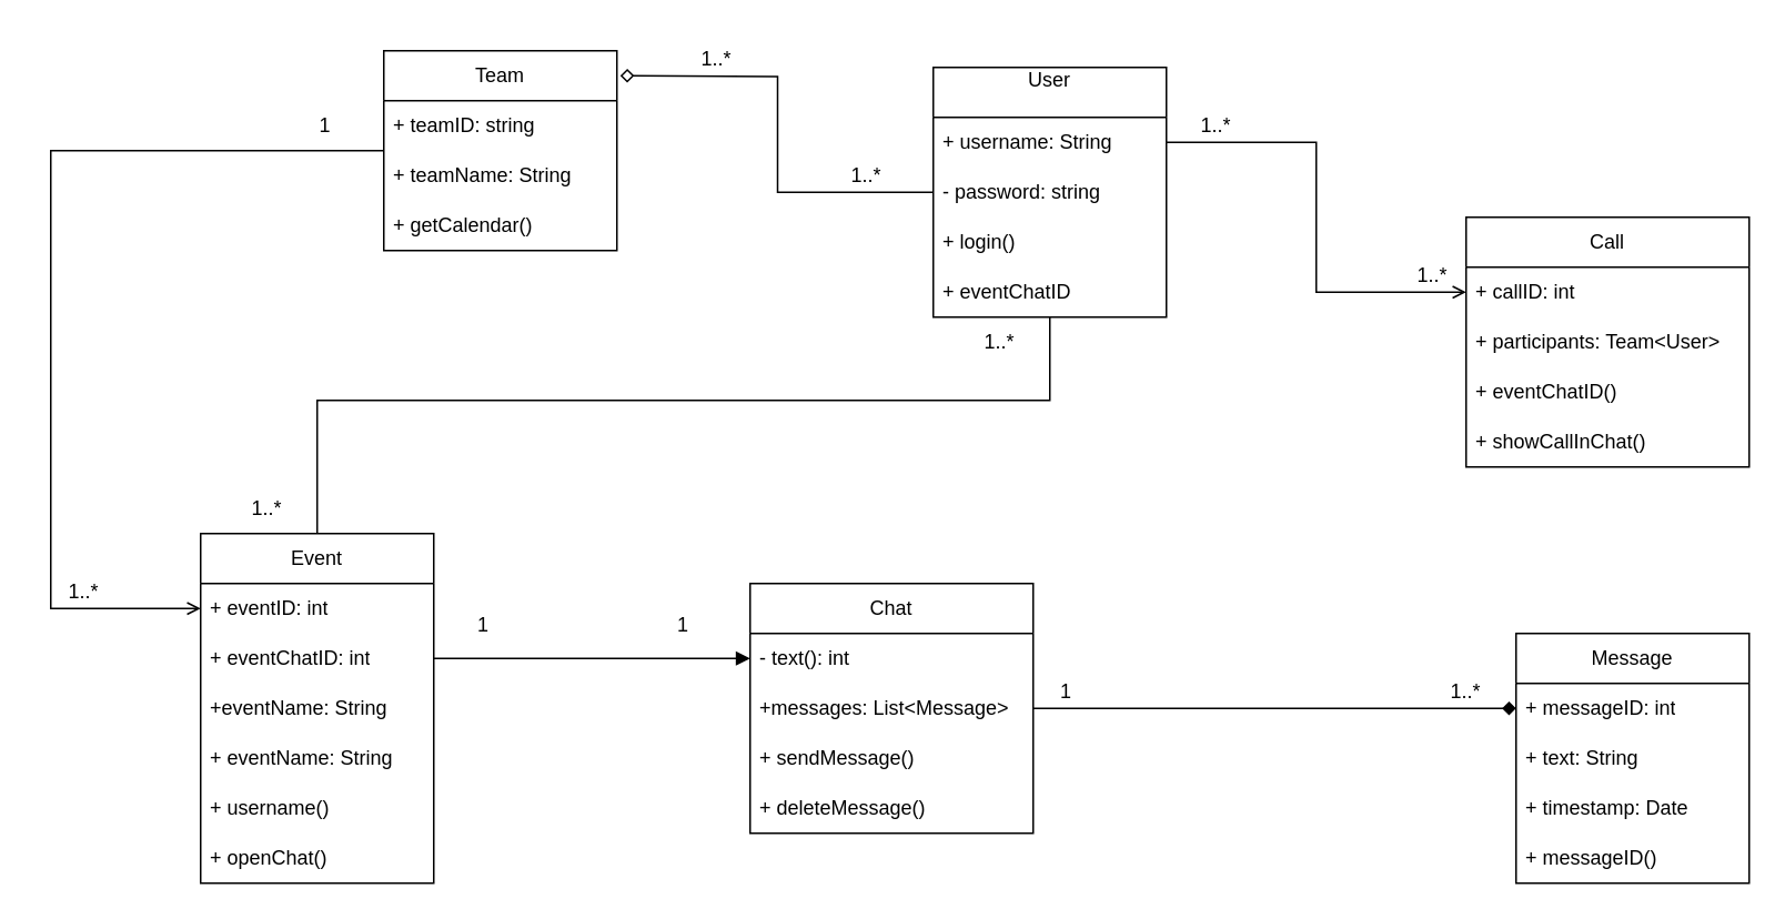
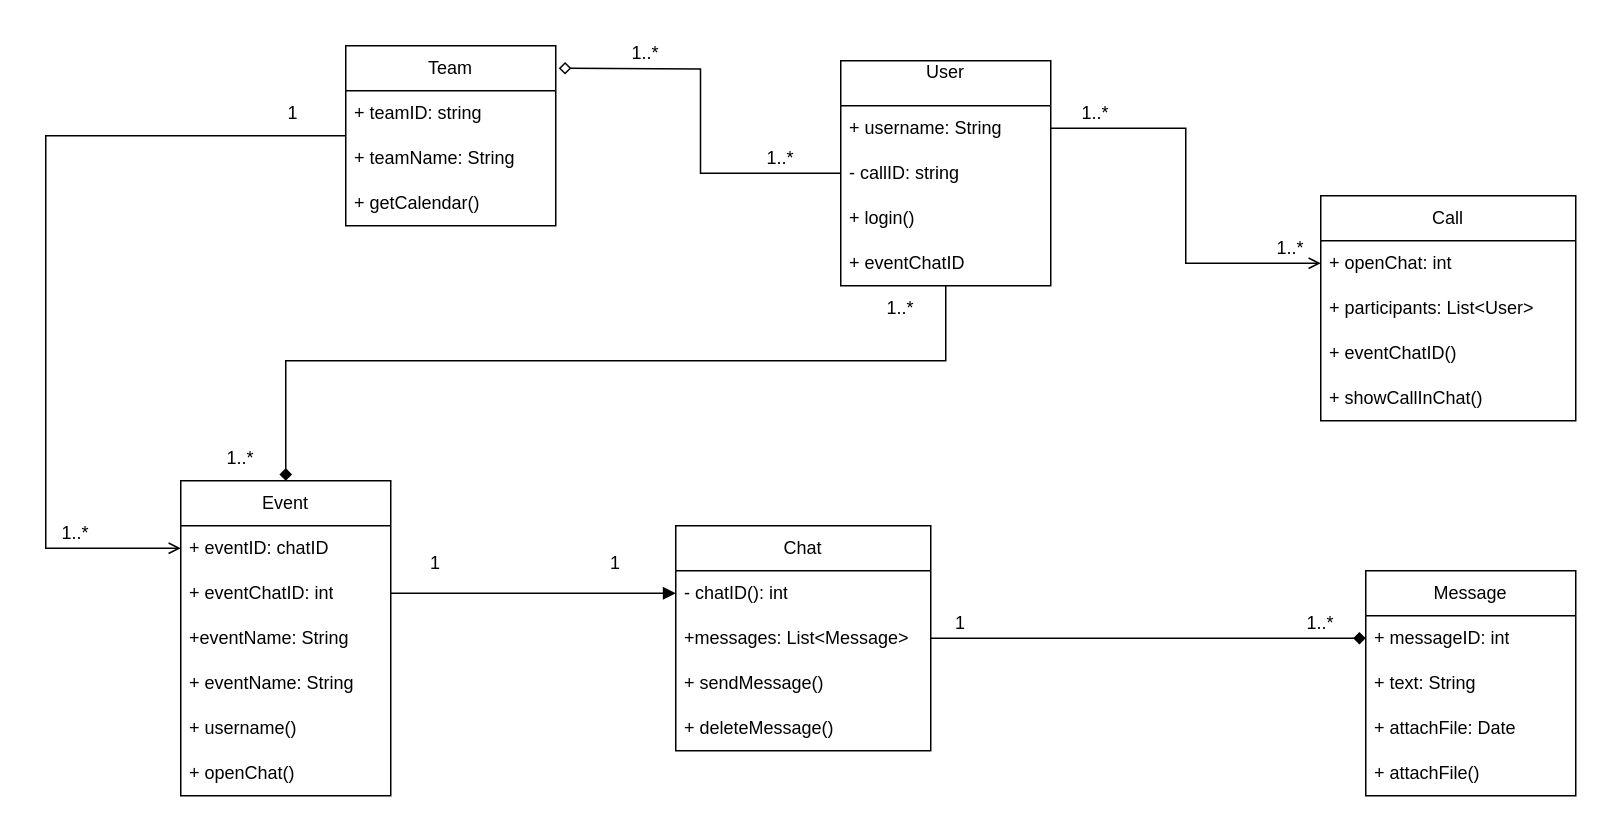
  <mxCell id="0" />
  <mxCell id="1" parent="0" />
- <mxCell id="2" style="edgeStyle=orthogonalEdgeStyle;rounded=0;orthogonalLoop=1;jettySize=auto;html=1;endArrow=none;startFill=0;" edge="1" parent="1" source="3" target="28"><mxGeometry relative="1" as="geometry"><Array as="points"><mxPoint x="630" y="240" /><mxPoint x="190" y="240" /></Array></mxGeometry></mxCell>
+ <mxCell id="2" style="edgeStyle=orthogonalEdgeStyle;rounded=0;orthogonalLoop=1;jettySize=auto;html=1;endArrow=diamond;startFill=0;" edge="1" parent="1" source="3" target="28"><mxGeometry relative="1" as="geometry"><Array as="points"><mxPoint x="630" y="240" /><mxPoint x="190" y="240" /></Array></mxGeometry></mxCell>
  <mxCell id="3" value="User&lt;div&gt;&lt;br&gt;&lt;/div&gt;" style="swimlane;fontStyle=0;childLayout=stackLayout;horizontal=1;startSize=30;horizontalStack=0;resizeParent=1;resizeParentMax=0;resizeLast=0;collapsible=1;marginBottom=0;whiteSpace=wrap;html=1;" vertex="1" parent="1"><mxGeometry x="560" y="40" width="140" height="150" as="geometry" /></mxCell>
  <mxCell id="4" value="+ username: String" style="text;strokeColor=none;fillColor=none;align=left;verticalAlign=middle;spacingLeft=4;spacingRight=4;overflow=hidden;points=[[0,0.5],[1,0.5]];portConstraint=eastwest;rotatable=0;whiteSpace=wrap;html=1;" vertex="1" parent="3"><mxGeometry y="30" width="140" height="30" as="geometry" /></mxCell>
- <mxCell id="5" value="- password: string" style="text;strokeColor=none;fillColor=none;align=left;verticalAlign=middle;spacingLeft=4;spacingRight=4;overflow=hidden;points=[[0,0.5],[1,0.5]];portConstraint=eastwest;rotatable=0;whiteSpace=wrap;html=1;" vertex="1" parent="3"><mxGeometry y="60" width="140" height="30" as="geometry" /></mxCell>
+ <mxCell id="5" value="- callID: string" style="text;strokeColor=none;fillColor=none;align=left;verticalAlign=middle;spacingLeft=4;spacingRight=4;overflow=hidden;points=[[0,0.5],[1,0.5]];portConstraint=eastwest;rotatable=0;whiteSpace=wrap;html=1;" vertex="1" parent="3"><mxGeometry y="60" width="140" height="30" as="geometry" /></mxCell>
  <mxCell id="6" value="+ login()" style="text;strokeColor=none;fillColor=none;align=left;verticalAlign=middle;spacingLeft=4;spacingRight=4;overflow=hidden;points=[[0,0.5],[1,0.5]];portConstraint=eastwest;rotatable=0;whiteSpace=wrap;html=1;" vertex="1" parent="3"><mxGeometry y="90" width="140" height="30" as="geometry" /></mxCell>
  <mxCell id="7" value="+ eventChatID" style="text;strokeColor=none;fillColor=none;align=left;verticalAlign=middle;spacingLeft=4;spacingRight=4;overflow=hidden;points=[[0,0.5],[1,0.5]];portConstraint=eastwest;rotatable=0;whiteSpace=wrap;html=1;" vertex="1" parent="3"><mxGeometry y="120" width="140" height="30" as="geometry" /></mxCell>
  <mxCell id="8" value="&lt;div&gt;Call&lt;/div&gt;" style="swimlane;fontStyle=0;childLayout=stackLayout;horizontal=1;startSize=30;horizontalStack=0;resizeParent=1;resizeParentMax=0;resizeLast=0;collapsible=1;marginBottom=0;whiteSpace=wrap;html=1;" vertex="1" parent="1"><mxGeometry x="880" y="130" width="170" height="150" as="geometry" /></mxCell>
- <mxCell id="9" value="+ callID: int" style="text;strokeColor=none;fillColor=none;align=left;verticalAlign=middle;spacingLeft=4;spacingRight=4;overflow=hidden;points=[[0,0.5],[1,0.5]];portConstraint=eastwest;rotatable=0;whiteSpace=wrap;html=1;" vertex="1" parent="8"><mxGeometry y="30" width="170" height="30" as="geometry" /></mxCell>
- <mxCell id="10" value="+ participants: Team&amp;lt;User&amp;gt;" style="text;strokeColor=none;fillColor=none;align=left;verticalAlign=middle;spacingLeft=4;spacingRight=4;overflow=hidden;points=[[0,0.5],[1,0.5]];portConstraint=eastwest;rotatable=0;whiteSpace=wrap;html=1;" vertex="1" parent="8"><mxGeometry y="60" width="170" height="30" as="geometry" /></mxCell>
+ <mxCell id="9" value="+ openChat: int" style="text;strokeColor=none;fillColor=none;align=left;verticalAlign=middle;spacingLeft=4;spacingRight=4;overflow=hidden;points=[[0,0.5],[1,0.5]];portConstraint=eastwest;rotatable=0;whiteSpace=wrap;html=1;" vertex="1" parent="8"><mxGeometry y="30" width="170" height="30" as="geometry" /></mxCell>
+ <mxCell id="10" value="+ participants: List&amp;lt;User&amp;gt;" style="text;strokeColor=none;fillColor=none;align=left;verticalAlign=middle;spacingLeft=4;spacingRight=4;overflow=hidden;points=[[0,0.5],[1,0.5]];portConstraint=eastwest;rotatable=0;whiteSpace=wrap;html=1;" vertex="1" parent="8"><mxGeometry y="60" width="170" height="30" as="geometry" /></mxCell>
  <mxCell id="11" value="+ eventChatID()" style="text;strokeColor=none;fillColor=none;align=left;verticalAlign=middle;spacingLeft=4;spacingRight=4;overflow=hidden;points=[[0,0.5],[1,0.5]];portConstraint=eastwest;rotatable=0;whiteSpace=wrap;html=1;" vertex="1" parent="8"><mxGeometry y="90" width="170" height="30" as="geometry" /></mxCell>
  <mxCell id="12" value="+ showCallInChat()" style="text;strokeColor=none;fillColor=none;align=left;verticalAlign=middle;spacingLeft=4;spacingRight=4;overflow=hidden;points=[[0,0.5],[1,0.5]];portConstraint=eastwest;rotatable=0;whiteSpace=wrap;html=1;" vertex="1" parent="8"><mxGeometry y="120" width="170" height="30" as="geometry" /></mxCell>
  <mxCell id="13" value="&lt;div&gt;Chat&lt;/div&gt;" style="swimlane;fontStyle=0;childLayout=stackLayout;horizontal=1;startSize=30;horizontalStack=0;resizeParent=1;resizeParentMax=0;resizeLast=0;collapsible=1;marginBottom=0;whiteSpace=wrap;html=1;" vertex="1" parent="1"><mxGeometry x="450" y="350" width="170" height="150" as="geometry" /></mxCell>
- <mxCell id="14" value="- text(): int" style="text;strokeColor=none;fillColor=none;align=left;verticalAlign=middle;spacingLeft=4;spacingRight=4;overflow=hidden;points=[[0,0.5],[1,0.5]];portConstraint=eastwest;rotatable=0;whiteSpace=wrap;html=1;" vertex="1" parent="13"><mxGeometry y="30" width="170" height="30" as="geometry" /></mxCell>
+ <mxCell id="14" value="- chatID(): int" style="text;strokeColor=none;fillColor=none;align=left;verticalAlign=middle;spacingLeft=4;spacingRight=4;overflow=hidden;points=[[0,0.5],[1,0.5]];portConstraint=eastwest;rotatable=0;whiteSpace=wrap;html=1;" vertex="1" parent="13"><mxGeometry y="30" width="170" height="30" as="geometry" /></mxCell>
  <mxCell id="15" value="+messages: List&amp;lt;Message&amp;gt;" style="text;strokeColor=none;fillColor=none;align=left;verticalAlign=middle;spacingLeft=4;spacingRight=4;overflow=hidden;points=[[0,0.5],[1,0.5]];portConstraint=eastwest;rotatable=0;whiteSpace=wrap;html=1;" vertex="1" parent="13"><mxGeometry y="60" width="170" height="30" as="geometry" /></mxCell>
  <mxCell id="16" value="+ sendMessage()" style="text;strokeColor=none;fillColor=none;align=left;verticalAlign=middle;spacingLeft=4;spacingRight=4;overflow=hidden;points=[[0,0.5],[1,0.5]];portConstraint=eastwest;rotatable=0;whiteSpace=wrap;html=1;" vertex="1" parent="13"><mxGeometry y="90" width="170" height="30" as="geometry" /></mxCell>
  <mxCell id="17" value="+ deleteMessage()" style="text;strokeColor=none;fillColor=none;align=left;verticalAlign=middle;spacingLeft=4;spacingRight=4;overflow=hidden;points=[[0,0.5],[1,0.5]];portConstraint=eastwest;rotatable=0;whiteSpace=wrap;html=1;" vertex="1" parent="13"><mxGeometry y="120" width="170" height="30" as="geometry" /></mxCell>
  <mxCell id="18" style="edgeStyle=orthogonalEdgeStyle;rounded=0;orthogonalLoop=1;jettySize=auto;html=1;entryX=0;entryY=0.5;entryDx=0;entryDy=0;endArrow=open;" edge="1" parent="1" source="19" target="29"><mxGeometry relative="1" as="geometry"><Array as="points"><mxPoint x="30" y="90" /><mxPoint x="30" y="365" /></Array></mxGeometry></mxCell>
  <mxCell id="19" value="&lt;div&gt;Team&lt;/div&gt;" style="swimlane;fontStyle=0;childLayout=stackLayout;horizontal=1;startSize=30;horizontalStack=0;resizeParent=1;resizeParentMax=0;resizeLast=0;collapsible=1;marginBottom=0;whiteSpace=wrap;html=1;" vertex="1" parent="1"><mxGeometry x="230" y="30" width="140" height="120" as="geometry" /></mxCell>
  <mxCell id="20" value="+ teamID: string" style="text;strokeColor=none;fillColor=none;align=left;verticalAlign=middle;spacingLeft=4;spacingRight=4;overflow=hidden;points=[[0,0.5],[1,0.5]];portConstraint=eastwest;rotatable=0;whiteSpace=wrap;html=1;" vertex="1" parent="19"><mxGeometry y="30" width="140" height="30" as="geometry" /></mxCell>
  <mxCell id="21" value="+ teamName: String" style="text;strokeColor=none;fillColor=none;align=left;verticalAlign=middle;spacingLeft=4;spacingRight=4;overflow=hidden;points=[[0,0.5],[1,0.5]];portConstraint=eastwest;rotatable=0;whiteSpace=wrap;html=1;" vertex="1" parent="19"><mxGeometry y="60" width="140" height="30" as="geometry" /></mxCell>
  <mxCell id="22" value="+ getCalendar()" style="text;strokeColor=none;fillColor=none;align=left;verticalAlign=middle;spacingLeft=4;spacingRight=4;overflow=hidden;points=[[0,0.5],[1,0.5]];portConstraint=eastwest;rotatable=0;whiteSpace=wrap;html=1;" vertex="1" parent="19"><mxGeometry y="90" width="140" height="30" as="geometry" /></mxCell>
  <mxCell id="23" value="&lt;div&gt;Message&lt;/div&gt;" style="swimlane;fontStyle=0;childLayout=stackLayout;horizontal=1;startSize=30;horizontalStack=0;resizeParent=1;resizeParentMax=0;resizeLast=0;collapsible=1;marginBottom=0;whiteSpace=wrap;html=1;" vertex="1" parent="1"><mxGeometry x="910" y="380" width="140" height="150" as="geometry" /></mxCell>
  <mxCell id="24" value="+ messageID: int" style="text;strokeColor=none;fillColor=none;align=left;verticalAlign=middle;spacingLeft=4;spacingRight=4;overflow=hidden;points=[[0,0.5],[1,0.5]];portConstraint=eastwest;rotatable=0;whiteSpace=wrap;html=1;" vertex="1" parent="23"><mxGeometry y="30" width="140" height="30" as="geometry" /></mxCell>
  <mxCell id="25" value="+ text: String" style="text;strokeColor=none;fillColor=none;align=left;verticalAlign=middle;spacingLeft=4;spacingRight=4;overflow=hidden;points=[[0,0.5],[1,0.5]];portConstraint=eastwest;rotatable=0;whiteSpace=wrap;html=1;" vertex="1" parent="23"><mxGeometry y="60" width="140" height="30" as="geometry" /></mxCell>
- <mxCell id="26" value="+ timestamp: Date" style="text;strokeColor=none;fillColor=none;align=left;verticalAlign=middle;spacingLeft=4;spacingRight=4;overflow=hidden;points=[[0,0.5],[1,0.5]];portConstraint=eastwest;rotatable=0;whiteSpace=wrap;html=1;" vertex="1" parent="23"><mxGeometry y="90" width="140" height="30" as="geometry" /></mxCell>
- <mxCell id="27" value="+ messageID()" style="text;strokeColor=none;fillColor=none;align=left;verticalAlign=middle;spacingLeft=4;spacingRight=4;overflow=hidden;points=[[0,0.5],[1,0.5]];portConstraint=eastwest;rotatable=0;whiteSpace=wrap;html=1;" vertex="1" parent="23"><mxGeometry y="120" width="140" height="30" as="geometry" /></mxCell>
+ <mxCell id="26" value="+ attachFile: Date" style="text;strokeColor=none;fillColor=none;align=left;verticalAlign=middle;spacingLeft=4;spacingRight=4;overflow=hidden;points=[[0,0.5],[1,0.5]];portConstraint=eastwest;rotatable=0;whiteSpace=wrap;html=1;" vertex="1" parent="23"><mxGeometry y="90" width="140" height="30" as="geometry" /></mxCell>
+ <mxCell id="27" value="+ attachFile()" style="text;strokeColor=none;fillColor=none;align=left;verticalAlign=middle;spacingLeft=4;spacingRight=4;overflow=hidden;points=[[0,0.5],[1,0.5]];portConstraint=eastwest;rotatable=0;whiteSpace=wrap;html=1;" vertex="1" parent="23"><mxGeometry y="120" width="140" height="30" as="geometry" /></mxCell>
  <mxCell id="28" value="&lt;div&gt;Event&lt;/div&gt;" style="swimlane;fontStyle=0;childLayout=stackLayout;horizontal=1;startSize=30;horizontalStack=0;resizeParent=1;resizeParentMax=0;resizeLast=0;collapsible=1;marginBottom=0;whiteSpace=wrap;html=1;" vertex="1" parent="1"><mxGeometry x="120" y="320" width="140" height="210" as="geometry" /></mxCell>
- <mxCell id="29" value="+ eventID: int" style="text;strokeColor=none;fillColor=none;align=left;verticalAlign=middle;spacingLeft=4;spacingRight=4;overflow=hidden;points=[[0,0.5],[1,0.5]];portConstraint=eastwest;rotatable=0;whiteSpace=wrap;html=1;" vertex="1" parent="28"><mxGeometry y="30" width="140" height="30" as="geometry" /></mxCell>
+ <mxCell id="29" value="+ eventID: chatID" style="text;strokeColor=none;fillColor=none;align=left;verticalAlign=middle;spacingLeft=4;spacingRight=4;overflow=hidden;points=[[0,0.5],[1,0.5]];portConstraint=eastwest;rotatable=0;whiteSpace=wrap;html=1;" vertex="1" parent="28"><mxGeometry y="30" width="140" height="30" as="geometry" /></mxCell>
  <mxCell id="30" value="+ eventChatID: int" style="text;strokeColor=none;fillColor=none;align=left;verticalAlign=middle;spacingLeft=4;spacingRight=4;overflow=hidden;points=[[0,0.5],[1,0.5]];portConstraint=eastwest;rotatable=0;whiteSpace=wrap;html=1;" vertex="1" parent="28"><mxGeometry y="60" width="140" height="30" as="geometry" /></mxCell>
  <mxCell id="31" value="+eventName: String" style="text;strokeColor=none;fillColor=none;align=left;verticalAlign=middle;spacingLeft=4;spacingRight=4;overflow=hidden;points=[[0,0.5],[1,0.5]];portConstraint=eastwest;rotatable=0;whiteSpace=wrap;html=1;" vertex="1" parent="28"><mxGeometry y="90" width="140" height="30" as="geometry" /></mxCell>
  <mxCell id="32" value="+ eventName: String" style="text;strokeColor=none;fillColor=none;align=left;verticalAlign=middle;spacingLeft=4;spacingRight=4;overflow=hidden;points=[[0,0.5],[1,0.5]];portConstraint=eastwest;rotatable=0;whiteSpace=wrap;html=1;" vertex="1" parent="28"><mxGeometry y="120" width="140" height="30" as="geometry" /></mxCell>
  <mxCell id="33" value="+ username()" style="text;strokeColor=none;fillColor=none;align=left;verticalAlign=middle;spacingLeft=4;spacingRight=4;overflow=hidden;points=[[0,0.5],[1,0.5]];portConstraint=eastwest;rotatable=0;whiteSpace=wrap;html=1;" vertex="1" parent="28"><mxGeometry y="150" width="140" height="30" as="geometry" /></mxCell>
  <mxCell id="34" value="+ openChat()" style="text;strokeColor=none;fillColor=none;align=left;verticalAlign=middle;spacingLeft=4;spacingRight=4;overflow=hidden;points=[[0,0.5],[1,0.5]];portConstraint=eastwest;rotatable=0;whiteSpace=wrap;html=1;" vertex="1" parent="28"><mxGeometry y="180" width="140" height="30" as="geometry" /></mxCell>
  <mxCell id="35" style="edgeStyle=orthogonalEdgeStyle;rounded=0;orthogonalLoop=1;jettySize=auto;html=1;endArrow=diamond;startFill=0;endFill=0;" edge="1" parent="1" source="3"><mxGeometry relative="1" as="geometry"><mxPoint x="372" y="45" as="targetPoint" /></mxGeometry></mxCell>
  <mxCell id="36" value="1..*" style="text;html=1;align=center;verticalAlign=middle;whiteSpace=wrap;rounded=0;" vertex="1" parent="1"><mxGeometry x="490" y="90" width="60" height="30" as="geometry" /></mxCell>
  <mxCell id="37" value="1..*" style="text;html=1;align=center;verticalAlign=middle;whiteSpace=wrap;rounded=0;" vertex="1" parent="1"><mxGeometry x="400" y="20" width="60" height="30" as="geometry" /></mxCell>
  <mxCell id="38" style="edgeStyle=orthogonalEdgeStyle;rounded=0;orthogonalLoop=1;jettySize=auto;html=1;entryX=0;entryY=0.5;entryDx=0;entryDy=0;endArrow=diamond;startFill=0;" edge="1" parent="1" source="15" target="24"><mxGeometry relative="1" as="geometry" /></mxCell>
  <mxCell id="39" value="1..*" style="text;html=1;align=center;verticalAlign=middle;whiteSpace=wrap;rounded=0;" vertex="1" parent="1"><mxGeometry x="850" y="400" width="60" height="30" as="geometry" /></mxCell>
  <mxCell id="40" value="1" style="text;html=1;align=center;verticalAlign=middle;whiteSpace=wrap;rounded=0;" vertex="1" parent="1"><mxGeometry x="610" y="400" width="60" height="30" as="geometry" /></mxCell>
  <mxCell id="41" style="edgeStyle=orthogonalEdgeStyle;rounded=0;orthogonalLoop=1;jettySize=auto;html=1;entryX=0;entryY=0.5;entryDx=0;entryDy=0;endArrow=open;startFill=0;" edge="1" parent="1" source="4" target="9"><mxGeometry relative="1" as="geometry" /></mxCell>
  <mxCell id="42" value="1..*" style="text;html=1;align=center;verticalAlign=middle;whiteSpace=wrap;rounded=0;" vertex="1" parent="1"><mxGeometry x="700" y="60" width="60" height="30" as="geometry" /></mxCell>
  <mxCell id="43" value="1..*" style="text;html=1;align=center;verticalAlign=middle;whiteSpace=wrap;rounded=0;" vertex="1" parent="1"><mxGeometry x="830" y="150" width="60" height="30" as="geometry" /></mxCell>
  <mxCell id="44" style="edgeStyle=orthogonalEdgeStyle;rounded=0;orthogonalLoop=1;jettySize=auto;html=1;entryX=0;entryY=0.5;entryDx=0;entryDy=0;endArrow=block;startFill=0;" edge="1" parent="1" source="30" target="14"><mxGeometry relative="1" as="geometry" /></mxCell>
  <mxCell id="45" value="1" style="text;html=1;align=center;verticalAlign=middle;whiteSpace=wrap;rounded=0;" vertex="1" parent="1"><mxGeometry x="260" y="360" width="60" height="30" as="geometry" /></mxCell>
  <mxCell id="46" value="1" style="text;html=1;align=center;verticalAlign=middle;whiteSpace=wrap;rounded=0;" vertex="1" parent="1"><mxGeometry x="380" y="360" width="60" height="30" as="geometry" /></mxCell>
  <mxCell id="47" value="1..*" style="text;html=1;align=center;verticalAlign=middle;whiteSpace=wrap;rounded=0;" vertex="1" parent="1"><mxGeometry x="570" y="190" width="60" height="30" as="geometry" /></mxCell>
  <mxCell id="48" value="1..*" style="text;html=1;align=center;verticalAlign=middle;whiteSpace=wrap;rounded=0;" vertex="1" parent="1"><mxGeometry x="130" y="290" width="60" height="30" as="geometry" /></mxCell>
  <mxCell id="49" value="1..*" style="text;html=1;align=center;verticalAlign=middle;whiteSpace=wrap;rounded=0;" vertex="1" parent="1"><mxGeometry x="20" y="340" width="60" height="30" as="geometry" /></mxCell>
  <mxCell id="50" value="1" style="text;html=1;align=center;verticalAlign=middle;whiteSpace=wrap;rounded=0;" vertex="1" parent="1"><mxGeometry x="165" y="60" width="60" height="30" as="geometry" /></mxCell>
